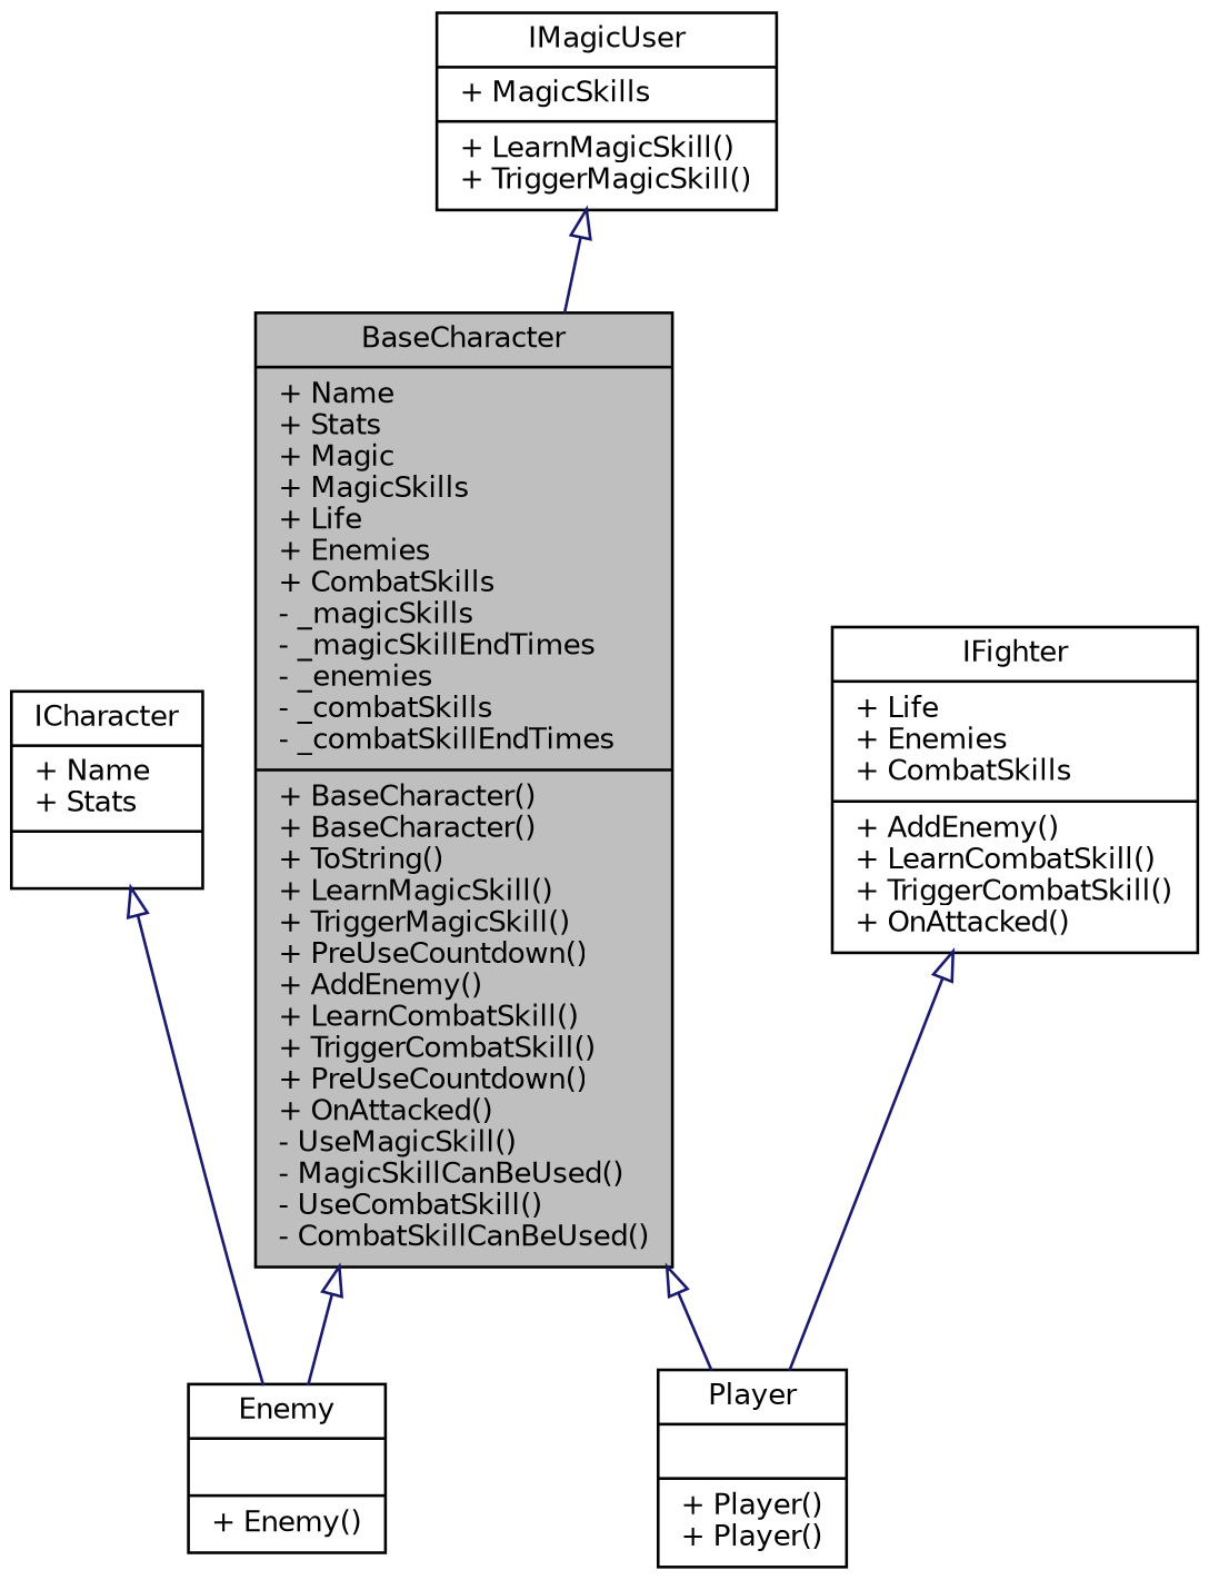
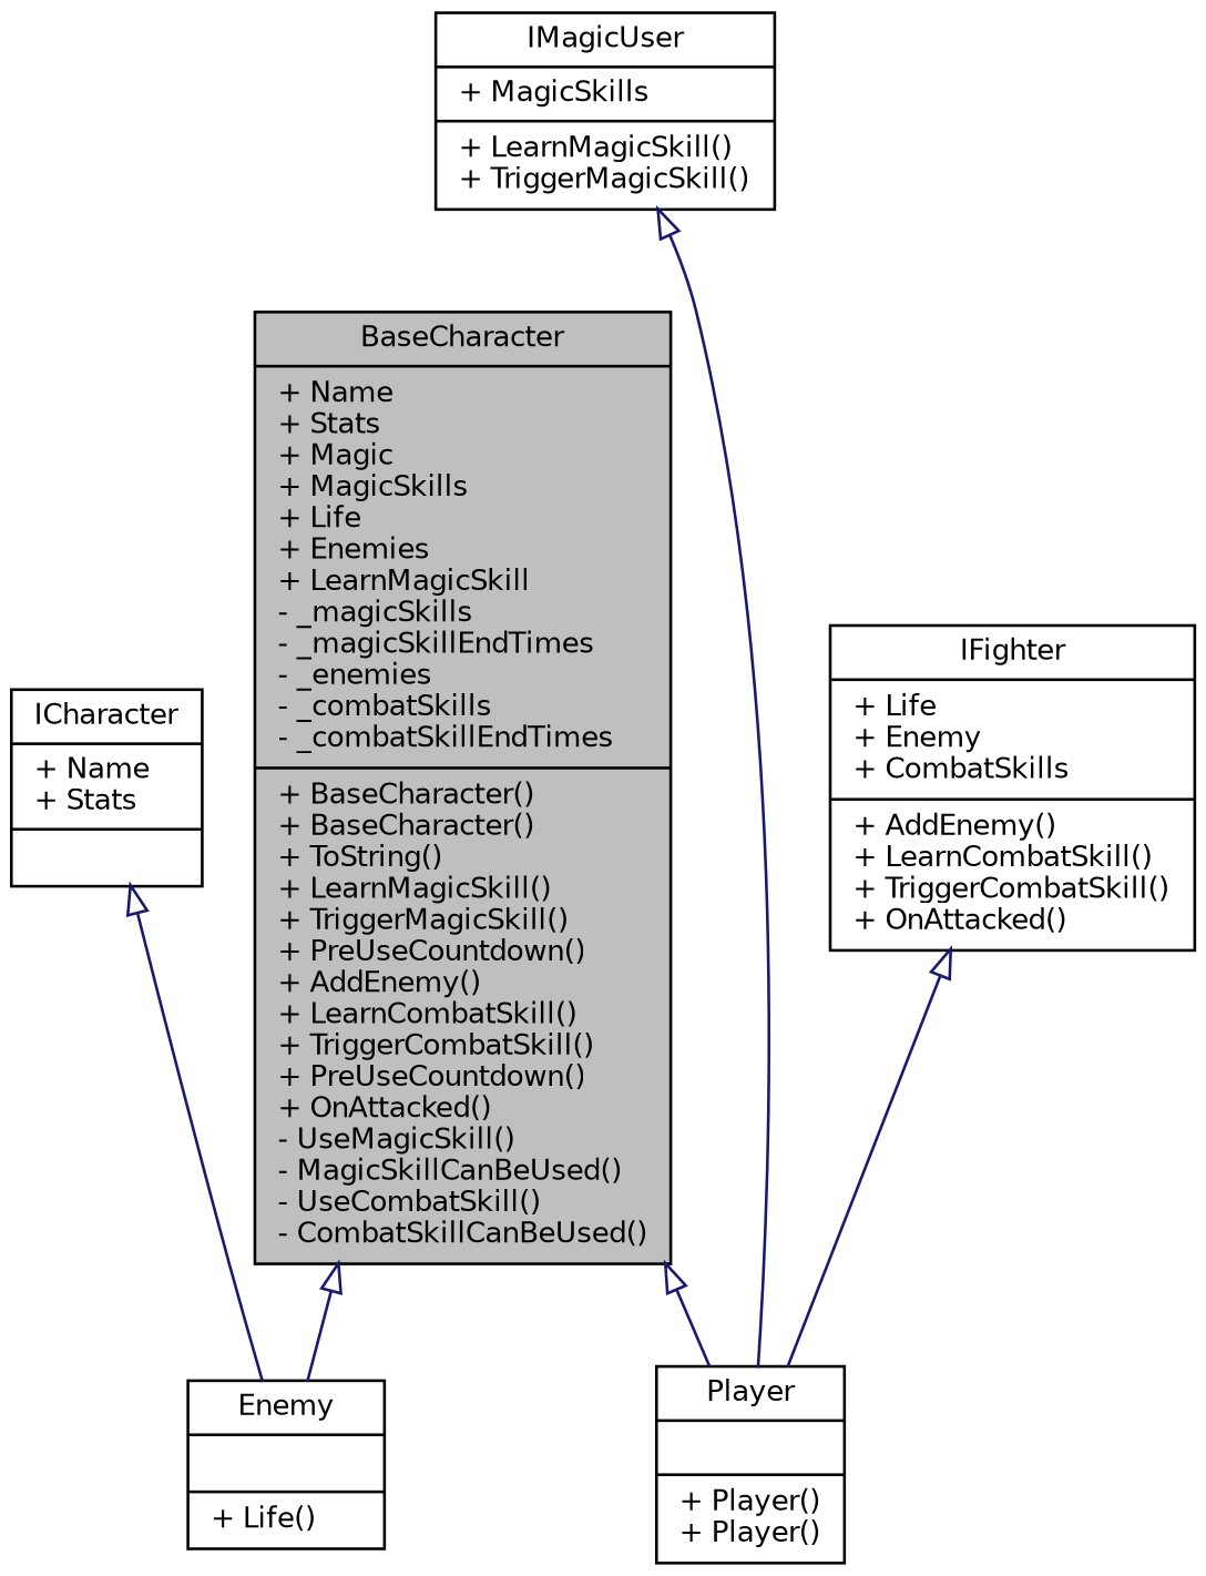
  digraph {
    node [color=black fillcolor=white fontname=Helvetica fontsize=10 shape=record style=filled]
    edge [arrowtail=onormal color=midnightblue dir=back fontname=Helvetica fontsize=10 labelfontname=Helvetica labelfontsize=10 style=solid]
-   n1 [fillcolor=grey75 fontcolor=black height=0.2 label="{BaseCharacter\n|+ Name\l+ Stats\l+ Magic\l+ MagicSkills\l+ Life\l+ Enemies\l+ CombatSkills\l- _magicSkills\l- _magicSkillEndTimes\l- _enemies\l- _combatSkills\l- _combatSkillEndTimes\l|+ BaseCharacter()\l+ BaseCharacter()\l+ ToString()\l+ LearnMagicSkill()\l+ TriggerMagicSkill()\l+ PreUseCountdown()\l+ AddEnemy()\l+ LearnCombatSkill()\l+ TriggerCombatSkill()\l+ PreUseCountdown()\l+ OnAttacked()\l- UseMagicSkill()\l- MagicSkillCanBeUsed()\l- UseCombatSkill()\l- CombatSkillCanBeUsed()\l}" width=0.4]
-   n2 [height=0.2 label="{Enemy\n||+ Enemy()\l}" width=0.4]
+   n1 [fillcolor=grey75 fontcolor=black height=0.2 label="{BaseCharacter\n|+ Name\l+ Stats\l+ Magic\l+ MagicSkills\l+ Life\l+ Enemies\l+ LearnMagicSkill\l- _magicSkills\l- _magicSkillEndTimes\l- _enemies\l- _combatSkills\l- _combatSkillEndTimes\l|+ BaseCharacter()\l+ BaseCharacter()\l+ ToString()\l+ LearnMagicSkill()\l+ TriggerMagicSkill()\l+ PreUseCountdown()\l+ AddEnemy()\l+ LearnCombatSkill()\l+ TriggerCombatSkill()\l+ PreUseCountdown()\l+ OnAttacked()\l- UseMagicSkill()\l- MagicSkillCanBeUsed()\l- UseCombatSkill()\l- CombatSkillCanBeUsed()\l}" width=0.4]
+   n2 [height=0.2 label="{Enemy\n||+ Life()\l}" width=0.4]
    n3 [height=0.2 label="{Player\n||+ Player()\l+ Player()\l}" width=0.4]
    n4 [height=0.2 label="{ICharacter\n|+ Name\l+ Stats\l|}" width=0.4]
    n5 [height=0.2 label="{IMagicUser\n|+ MagicSkills\l|+ LearnMagicSkill()\l+ TriggerMagicSkill()\l}" width=0.4]
-   n6 [height=0.2 label="{IFighter\n|+ Life\l+ Enemies\l+ CombatSkills\l|+ AddEnemy()\l+ LearnCombatSkill()\l+ TriggerCombatSkill()\l+ OnAttacked()\l}" width=0.4]
+   n6 [height=0.2 label="{IFighter\n|+ Life\l+ Enemy\l+ CombatSkills\l|+ AddEnemy()\l+ LearnCombatSkill()\l+ TriggerCombatSkill()\l+ OnAttacked()\l}" width=0.4]
    n1 -> n2
    n1 -> n3
    n4 -> n2
-   n5 -> n1
+   n5 -> n3
    n6 -> n3
  }
